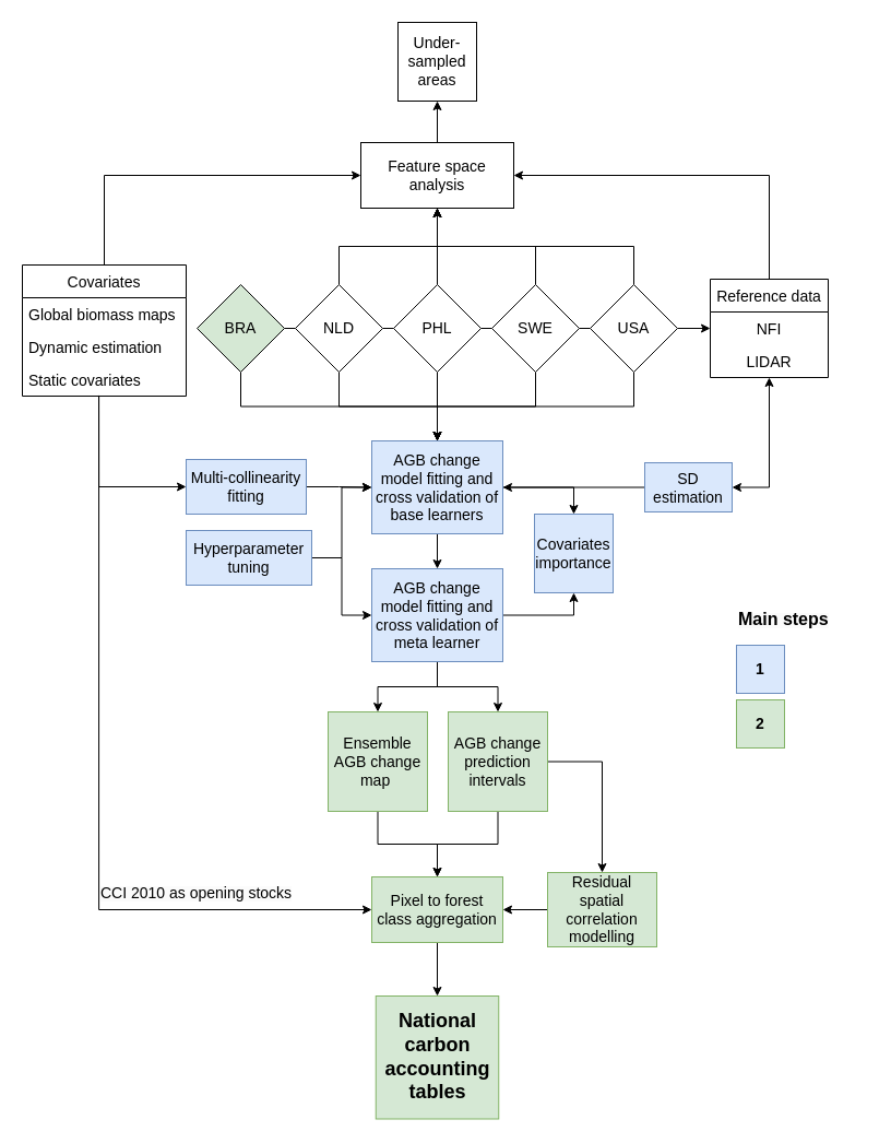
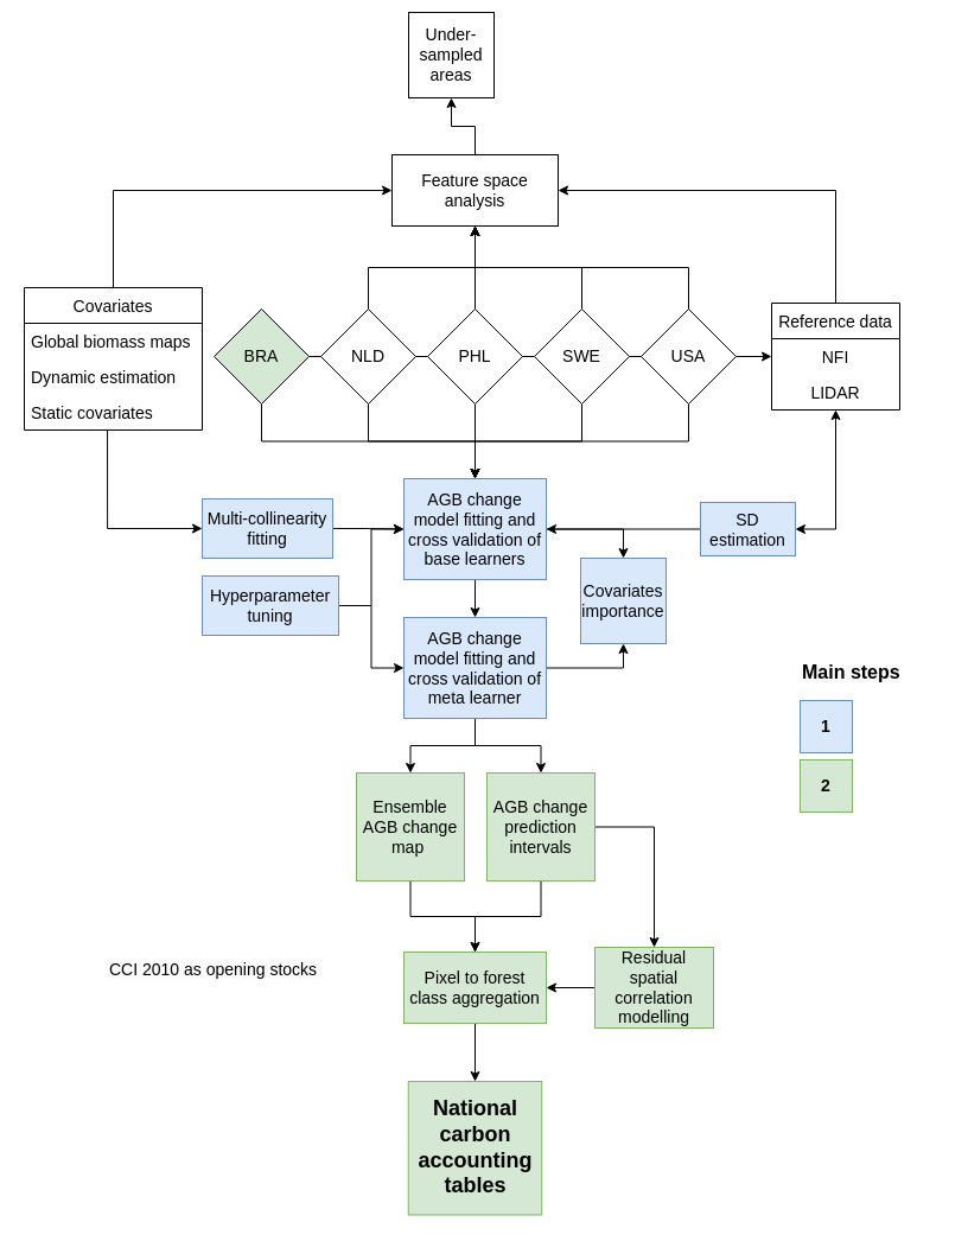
  <mxCell id="0" />
  <mxCell id="1" parent="0" />
  <mxCell id="2" style="edgeStyle=orthogonalEdgeStyle;rounded=0;orthogonalLoop=1;jettySize=auto;html=1;exitX=1;exitY=0.5;exitDx=0;exitDy=0;entryX=0.5;entryY=0;entryDx=0;entryDy=0;fontSize=14;" parent="1" source="4" target="40" edge="1"><mxGeometry relative="1" as="geometry" /></mxCell>
  <mxCell id="3" style="edgeStyle=orthogonalEdgeStyle;rounded=0;orthogonalLoop=1;jettySize=auto;html=1;exitX=0.5;exitY=1;exitDx=0;exitDy=0;entryX=0.5;entryY=0;entryDx=0;entryDy=0;startArrow=none;startFill=0;fontSize=14;" parent="1" source="4" target="57" edge="1"><mxGeometry relative="1" as="geometry" /></mxCell>
  <mxCell id="4" value="AGB change model fitting and cross validation of base learners" style="rounded=0;whiteSpace=wrap;html=1;fontSize=14;" parent="1" vertex="1"><mxGeometry x="340" y="403" width="120" height="85" as="geometry" /></mxCell>
  <mxCell id="5" style="edgeStyle=orthogonalEdgeStyle;rounded=0;orthogonalLoop=1;jettySize=auto;html=1;exitX=0;exitY=0.5;exitDx=0;exitDy=0;entryX=1;entryY=0.5;entryDx=0;entryDy=0;endArrow=classic;endFill=1;fontSize=14;" parent="1" source="6" target="4" edge="1"><mxGeometry relative="1" as="geometry" /></mxCell>
  <mxCell id="6" value="SD estimation" style="rounded=0;whiteSpace=wrap;html=1;fillColor=#dae8fc;strokeColor=#6c8ebf;fontSize=14;" parent="1" vertex="1"><mxGeometry x="590" y="423" width="80" height="45" as="geometry" /></mxCell>
  <mxCell id="7" style="edgeStyle=orthogonalEdgeStyle;rounded=0;orthogonalLoop=1;jettySize=auto;html=1;exitX=0.531;exitY=0.993;exitDx=0;exitDy=0;exitPerimeter=0;startArrow=none;fontSize=14;" parent="1" source="39" edge="1"><mxGeometry relative="1" as="geometry"><mxPoint x="230" y="445" as="targetPoint" /></mxGeometry></mxCell>
  <mxCell id="8" style="edgeStyle=orthogonalEdgeStyle;rounded=0;orthogonalLoop=1;jettySize=auto;html=1;exitX=0.5;exitY=0;exitDx=0;exitDy=0;entryX=0;entryY=0.5;entryDx=0;entryDy=0;startArrow=none;startFill=0;fontSize=14;" parent="1" source="9" target="45" edge="1"><mxGeometry relative="1" as="geometry" /></mxCell>
  <mxCell id="9" value="Covariates" style="swimlane;fontStyle=0;childLayout=stackLayout;horizontal=1;startSize=30;horizontalStack=0;resizeParent=1;resizeParentMax=0;resizeLast=0;collapsible=1;marginBottom=0;fontSize=14;" parent="1" vertex="1"><mxGeometry x="20" y="242" width="150" height="120" as="geometry"><mxRectangle x="20" y="300" width="100" height="30" as="alternateBounds" /></mxGeometry></mxCell>
  <mxCell id="10" value="Global biomass maps" style="text;strokeColor=none;fillColor=none;align=left;verticalAlign=middle;spacingLeft=4;spacingRight=4;overflow=hidden;points=[[0,0.5],[1,0.5]];portConstraint=eastwest;rotatable=0;fontSize=14;" parent="9" vertex="1"><mxGeometry y="30" width="150" height="30" as="geometry" /></mxCell>
  <mxCell id="11" value="Dynamic estimation" style="text;strokeColor=none;fillColor=none;align=left;verticalAlign=middle;spacingLeft=4;spacingRight=4;overflow=hidden;points=[[0,0.5],[1,0.5]];portConstraint=eastwest;rotatable=0;fontSize=14;" parent="9" vertex="1"><mxGeometry y="60" width="150" height="30" as="geometry" /></mxCell>
  <mxCell id="12" value="Static covariates" style="text;strokeColor=none;fillColor=none;align=left;verticalAlign=middle;spacingLeft=4;spacingRight=4;overflow=hidden;points=[[0,0.5],[1,0.5]];portConstraint=eastwest;rotatable=0;fontSize=14;" parent="9" vertex="1"><mxGeometry y="90" width="150" height="30" as="geometry" /></mxCell>
  <mxCell id="13" style="edgeStyle=orthogonalEdgeStyle;rounded=0;orthogonalLoop=1;jettySize=auto;html=1;exitX=0.5;exitY=0;exitDx=0;exitDy=0;entryX=1;entryY=0.5;entryDx=0;entryDy=0;startArrow=none;startFill=0;verticalAlign=top;fontSize=14;" parent="1" source="16" target="45" edge="1"><mxGeometry relative="1" as="geometry" /></mxCell>
  <mxCell id="14" style="edgeStyle=orthogonalEdgeStyle;rounded=0;orthogonalLoop=1;jettySize=auto;html=1;exitX=0.5;exitY=1;exitDx=0;exitDy=0;entryX=1;entryY=0.5;entryDx=0;entryDy=0;endArrow=classic;endFill=1;startArrow=classic;startFill=1;fontSize=14;" parent="1" source="16" target="6" edge="1"><mxGeometry relative="1" as="geometry" /></mxCell>
  <mxCell id="15" style="edgeStyle=orthogonalEdgeStyle;rounded=0;orthogonalLoop=1;jettySize=auto;html=1;exitX=0;exitY=0.5;exitDx=0;exitDy=0;entryX=1;entryY=0.5;entryDx=0;entryDy=0;startArrow=classic;startFill=1;endArrow=none;endFill=0;" parent="1" source="16" target="33" edge="1"><mxGeometry relative="1" as="geometry" /></mxCell>
  <mxCell id="16" value="Reference data" style="swimlane;fontStyle=0;childLayout=stackLayout;horizontal=1;startSize=30;horizontalStack=0;resizeParent=1;resizeParentMax=0;resizeLast=0;collapsible=1;marginBottom=0;fontSize=14;" parent="1" vertex="1"><mxGeometry x="650" y="255" width="108" height="90" as="geometry"><mxRectangle x="350" y="250" width="100" height="30" as="alternateBounds" /></mxGeometry></mxCell>
  <mxCell id="17" value="NFI" style="text;strokeColor=none;fillColor=none;align=center;verticalAlign=middle;spacingLeft=4;spacingRight=4;overflow=hidden;points=[[0,0.5],[1,0.5]];portConstraint=eastwest;rotatable=0;fontSize=14;" parent="16" vertex="1"><mxGeometry y="30" width="108" height="30" as="geometry" /></mxCell>
  <mxCell id="18" value="LIDAR" style="text;strokeColor=none;fillColor=none;align=center;verticalAlign=middle;spacingLeft=4;spacingRight=4;overflow=hidden;points=[[0,0.5],[1,0.5]];portConstraint=eastwest;rotatable=0;fontSize=14;" parent="16" vertex="1"><mxGeometry y="60" width="108" height="30" as="geometry" /></mxCell>
  <mxCell id="19" style="edgeStyle=orthogonalEdgeStyle;rounded=0;orthogonalLoop=1;jettySize=auto;html=1;exitX=1;exitY=0.5;exitDx=0;exitDy=0;entryX=0;entryY=0.5;entryDx=0;entryDy=0;endArrow=none;endFill=0;fontSize=14;" parent="1" source="22" target="26" edge="1"><mxGeometry relative="1" as="geometry" /></mxCell>
  <mxCell id="20" style="edgeStyle=orthogonalEdgeStyle;rounded=0;orthogonalLoop=1;jettySize=auto;html=1;exitX=0.5;exitY=1;exitDx=0;exitDy=0;entryX=0.5;entryY=0;entryDx=0;entryDy=0;fontSize=14;" parent="1" source="22" target="4" edge="1"><mxGeometry relative="1" as="geometry"><mxPoint x="390" y="420" as="targetPoint" /></mxGeometry></mxCell>
  <mxCell id="21" style="edgeStyle=orthogonalEdgeStyle;rounded=0;orthogonalLoop=1;jettySize=auto;html=1;exitX=0.5;exitY=0;exitDx=0;exitDy=0;entryX=0.5;entryY=1;entryDx=0;entryDy=0;startArrow=none;startFill=0;endArrow=classic;endFill=1;" parent="1" source="22" target="45" edge="1"><mxGeometry relative="1" as="geometry" /></mxCell>
  <mxCell id="22" value="NLD" style="rhombus;whiteSpace=wrap;html=1;fontSize=14;" parent="1" vertex="1"><mxGeometry x="270" y="260" width="80" height="80" as="geometry" /></mxCell>
  <mxCell id="23" style="edgeStyle=orthogonalEdgeStyle;rounded=0;orthogonalLoop=1;jettySize=auto;html=1;exitX=1;exitY=0.5;exitDx=0;exitDy=0;entryX=0;entryY=0.5;entryDx=0;entryDy=0;endArrow=none;endFill=0;fontSize=14;" parent="1" source="26" target="30" edge="1"><mxGeometry relative="1" as="geometry" /></mxCell>
  <mxCell id="24" style="edgeStyle=orthogonalEdgeStyle;rounded=0;orthogonalLoop=1;jettySize=auto;html=1;exitX=0.5;exitY=1;exitDx=0;exitDy=0;entryX=0.5;entryY=0;entryDx=0;entryDy=0;fontSize=14;" parent="1" source="26" target="4" edge="1"><mxGeometry relative="1" as="geometry" /></mxCell>
  <mxCell id="25" style="edgeStyle=orthogonalEdgeStyle;rounded=0;orthogonalLoop=1;jettySize=auto;html=1;exitX=0.5;exitY=0;exitDx=0;exitDy=0;entryX=0.5;entryY=1;entryDx=0;entryDy=0;startArrow=none;startFill=0;endArrow=classic;endFill=1;" parent="1" source="26" target="45" edge="1"><mxGeometry relative="1" as="geometry" /></mxCell>
  <mxCell id="26" value="PHL" style="rhombus;whiteSpace=wrap;html=1;fontSize=14;" parent="1" vertex="1"><mxGeometry x="360" y="260" width="80" height="80" as="geometry" /></mxCell>
  <mxCell id="27" style="edgeStyle=orthogonalEdgeStyle;rounded=0;orthogonalLoop=1;jettySize=auto;html=1;exitX=1;exitY=0.5;exitDx=0;exitDy=0;entryX=0;entryY=0.5;entryDx=0;entryDy=0;endArrow=none;endFill=0;fontSize=14;" parent="1" source="30" target="33" edge="1"><mxGeometry relative="1" as="geometry" /></mxCell>
  <mxCell id="28" style="edgeStyle=orthogonalEdgeStyle;rounded=0;orthogonalLoop=1;jettySize=auto;html=1;exitX=0.5;exitY=1;exitDx=0;exitDy=0;entryX=0.5;entryY=0;entryDx=0;entryDy=0;fontSize=14;" parent="1" source="30" target="4" edge="1"><mxGeometry relative="1" as="geometry"><mxPoint x="400" y="400" as="targetPoint" /></mxGeometry></mxCell>
  <mxCell id="29" style="edgeStyle=orthogonalEdgeStyle;rounded=0;orthogonalLoop=1;jettySize=auto;html=1;exitX=0.5;exitY=0;exitDx=0;exitDy=0;entryX=0.5;entryY=1;entryDx=0;entryDy=0;startArrow=none;startFill=0;endArrow=classic;endFill=1;" parent="1" source="30" target="45" edge="1"><mxGeometry relative="1" as="geometry" /></mxCell>
  <mxCell id="30" value="SWE" style="rhombus;whiteSpace=wrap;html=1;fontSize=14;" parent="1" vertex="1"><mxGeometry x="450" y="260" width="80" height="80" as="geometry" /></mxCell>
  <mxCell id="31" style="edgeStyle=orthogonalEdgeStyle;rounded=0;orthogonalLoop=1;jettySize=auto;html=1;exitX=0.5;exitY=1;exitDx=0;exitDy=0;entryX=0.5;entryY=0;entryDx=0;entryDy=0;fontSize=14;" parent="1" source="33" target="4" edge="1"><mxGeometry relative="1" as="geometry"><mxPoint x="400" y="400" as="targetPoint" /></mxGeometry></mxCell>
  <mxCell id="32" style="edgeStyle=orthogonalEdgeStyle;rounded=0;orthogonalLoop=1;jettySize=auto;html=1;exitX=0.5;exitY=0;exitDx=0;exitDy=0;entryX=0.5;entryY=1;entryDx=0;entryDy=0;startArrow=none;startFill=0;endArrow=classic;endFill=1;" parent="1" source="33" target="45" edge="1"><mxGeometry relative="1" as="geometry" /></mxCell>
  <mxCell id="33" value="USA" style="rhombus;whiteSpace=wrap;html=1;fontSize=14;" parent="1" vertex="1"><mxGeometry x="540" y="260" width="80" height="80" as="geometry" /></mxCell>
  <mxCell id="34" style="edgeStyle=orthogonalEdgeStyle;rounded=0;orthogonalLoop=1;jettySize=auto;html=1;exitX=0.5;exitY=1;exitDx=0;exitDy=0;entryX=0.5;entryY=0;entryDx=0;entryDy=0;fontSize=14;" parent="1" source="35" target="43" edge="1"><mxGeometry relative="1" as="geometry" /></mxCell>
  <mxCell id="35" value="&lt;span style=&quot;font-size: 14px;&quot;&gt;Ensemble AGB change map&amp;nbsp;&lt;/span&gt;" style="whiteSpace=wrap;html=1;aspect=fixed;fontSize=14;fillColor=#dae8fc;strokeColor=#6c8ebf;" parent="1" vertex="1"><mxGeometry x="300" y="651" width="91" height="91" as="geometry" /></mxCell>
  <mxCell id="36" value="&lt;font style=&quot;font-size: 18px;&quot;&gt;National carbon accounting tables&lt;/font&gt;" style="whiteSpace=wrap;html=1;aspect=fixed;fontSize=14;fillColor=#d5e8d4;strokeColor=#82b366;fontStyle=1" parent="1" vertex="1"><mxGeometry x="343.75" y="911" width="112.5" height="112.5" as="geometry" /></mxCell>
  <mxCell id="37" style="edgeStyle=orthogonalEdgeStyle;rounded=0;orthogonalLoop=1;jettySize=auto;html=1;exitX=1;exitY=0.5;exitDx=0;exitDy=0;entryX=0;entryY=0.5;entryDx=0;entryDy=0;fontSize=14;" parent="1" source="39" target="4" edge="1"><mxGeometry relative="1" as="geometry" /></mxCell>
  <mxCell id="38" style="edgeStyle=orthogonalEdgeStyle;rounded=0;orthogonalLoop=1;jettySize=auto;html=1;exitX=0;exitY=0.5;exitDx=0;exitDy=0;entryX=0.467;entryY=1;entryDx=0;entryDy=0;entryPerimeter=0;startArrow=classic;startFill=1;endArrow=none;endFill=0;fontSize=14;" parent="1" source="39" target="12" edge="1"><mxGeometry relative="1" as="geometry" /></mxCell>
  <mxCell id="39" value="Multi-collinearity fitting" style="rounded=0;whiteSpace=wrap;html=1;fillColor=#dae8fc;strokeColor=#6c8ebf;fontSize=14;" parent="1" vertex="1"><mxGeometry x="170" y="420" width="110" height="50" as="geometry" /></mxCell>
  <mxCell id="40" value="&lt;span style=&quot;font-size: 14px;&quot;&gt;Covariates importance&lt;/span&gt;" style="whiteSpace=wrap;html=1;aspect=fixed;fontSize=14;fillColor=#dae8fc;strokeColor=#6c8ebf;" parent="1" vertex="1"><mxGeometry x="489" y="470" width="72" height="72" as="geometry" /></mxCell>
  <mxCell id="41" style="edgeStyle=orthogonalEdgeStyle;rounded=0;orthogonalLoop=1;jettySize=auto;html=1;exitX=0.5;exitY=1;exitDx=0;exitDy=0;entryX=0.5;entryY=0;entryDx=0;entryDy=0;fontSize=14;" parent="1" source="43" target="36" edge="1"><mxGeometry relative="1" as="geometry" /></mxCell>
  <mxCell id="42" style="edgeStyle=orthogonalEdgeStyle;rounded=0;orthogonalLoop=1;jettySize=auto;html=1;exitX=1;exitY=0.5;exitDx=0;exitDy=0;entryX=0;entryY=0.5;entryDx=0;entryDy=0;startArrow=classic;startFill=1;endArrow=none;endFill=0;fontSize=14;" parent="1" source="43" target="49" edge="1"><mxGeometry relative="1" as="geometry" /></mxCell>
  <mxCell id="43" value="Pixel to forest class aggregation" style="rounded=0;whiteSpace=wrap;html=1;fillColor=#d5e8d4;strokeColor=#82b366;fontSize=14;" parent="1" vertex="1"><mxGeometry x="340" y="802" width="120" height="60" as="geometry" /></mxCell>
  <mxCell id="44" style="edgeStyle=orthogonalEdgeStyle;rounded=0;orthogonalLoop=1;jettySize=auto;html=1;exitX=0.5;exitY=0;exitDx=0;exitDy=0;entryX=0.5;entryY=1;entryDx=0;entryDy=0;startArrow=none;startFill=0;endArrow=classic;endFill=1;" parent="1" source="45" target="62" edge="1"><mxGeometry relative="1" as="geometry" /></mxCell>
  <mxCell id="45" value="&lt;font style=&quot;font-size: 14px;&quot;&gt;Feature space analysis&lt;/font&gt;" style="rounded=0;whiteSpace=wrap;html=1;fontSize=14;" parent="1" vertex="1"><mxGeometry x="330" y="130" width="140" height="60" as="geometry" /></mxCell>
  <mxCell id="46" style="edgeStyle=orthogonalEdgeStyle;rounded=0;orthogonalLoop=1;jettySize=auto;html=1;exitX=1;exitY=0.5;exitDx=0;exitDy=0;entryX=0;entryY=0.5;entryDx=0;entryDy=0;endArrow=none;endFill=0;fontSize=14;" parent="1" source="48" target="22" edge="1"><mxGeometry relative="1" as="geometry" /></mxCell>
  <mxCell id="47" style="edgeStyle=orthogonalEdgeStyle;rounded=0;orthogonalLoop=1;jettySize=auto;html=1;exitX=0.5;exitY=1;exitDx=0;exitDy=0;entryX=0.5;entryY=0;entryDx=0;entryDy=0;endArrow=classic;endFill=1;fontSize=14;" parent="1" source="48" target="4" edge="1"><mxGeometry relative="1" as="geometry" /></mxCell>
  <mxCell id="48" value="BRA" style="rhombus;whiteSpace=wrap;html=1;fontSize=14;fillColor=#d5e8d4;" parent="1" vertex="1"><mxGeometry x="180" y="260" width="80" height="80" as="geometry" /></mxCell>
  <mxCell id="49" value="Residual spatial correlation modelling" style="rounded=0;whiteSpace=wrap;html=1;fillColor=#d5e8d4;strokeColor=#82b366;fontSize=14;" parent="1" vertex="1"><mxGeometry x="501" y="798" width="100" height="68" as="geometry" /></mxCell>
- <mxCell id="50" style="edgeStyle=orthogonalEdgeStyle;rounded=0;orthogonalLoop=1;jettySize=auto;html=1;exitX=0;exitY=0.5;exitDx=0;exitDy=0;entryX=0.467;entryY=0.981;entryDx=0;entryDy=0;entryPerimeter=0;startArrow=classic;startFill=1;endArrow=none;endFill=0;fontSize=14;" parent="1" source="43" target="12" edge="1"><mxGeometry relative="1" as="geometry"><mxPoint x="220" y="832" as="sourcePoint" /></mxGeometry></mxCell>
  <mxCell id="51" style="edgeStyle=orthogonalEdgeStyle;rounded=0;orthogonalLoop=1;jettySize=auto;html=1;exitX=1;exitY=0.5;exitDx=0;exitDy=0;entryX=0.5;entryY=0;entryDx=0;entryDy=0;fontSize=14;" parent="1" source="53" target="49" edge="1"><mxGeometry relative="1" as="geometry" /></mxCell>
  <mxCell id="52" style="edgeStyle=orthogonalEdgeStyle;rounded=0;orthogonalLoop=1;jettySize=auto;html=1;exitX=0.5;exitY=1;exitDx=0;exitDy=0;entryX=0.5;entryY=0;entryDx=0;entryDy=0;startArrow=none;startFill=0;fontSize=14;" parent="1" source="53" target="43" edge="1"><mxGeometry relative="1" as="geometry" /></mxCell>
  <mxCell id="53" value="&lt;span style=&quot;font-size: 14px;&quot;&gt;AGB change prediction intervals&lt;/span&gt;" style="whiteSpace=wrap;html=1;aspect=fixed;fontSize=14;fillColor=#dae8fc;strokeColor=#6c8ebf;" parent="1" vertex="1"><mxGeometry x="410" y="651" width="91" height="91" as="geometry" /></mxCell>
  <mxCell id="54" style="edgeStyle=orthogonalEdgeStyle;rounded=0;orthogonalLoop=1;jettySize=auto;html=1;exitX=0.5;exitY=1;exitDx=0;exitDy=0;entryX=0.5;entryY=0;entryDx=0;entryDy=0;startArrow=none;startFill=0;endArrow=classic;endFill=1;fontSize=14;" parent="1" source="57" target="35" edge="1"><mxGeometry relative="1" as="geometry" /></mxCell>
  <mxCell id="55" style="edgeStyle=orthogonalEdgeStyle;rounded=0;orthogonalLoop=1;jettySize=auto;html=1;exitX=0.5;exitY=1;exitDx=0;exitDy=0;entryX=0.5;entryY=0;entryDx=0;entryDy=0;startArrow=none;startFill=0;endArrow=classic;endFill=1;fontSize=14;" parent="1" source="57" target="53" edge="1"><mxGeometry relative="1" as="geometry" /></mxCell>
  <mxCell id="56" style="edgeStyle=orthogonalEdgeStyle;rounded=0;orthogonalLoop=1;jettySize=auto;html=1;exitX=1;exitY=0.5;exitDx=0;exitDy=0;entryX=0.5;entryY=1;entryDx=0;entryDy=0;fontSize=14;" parent="1" source="57" target="40" edge="1"><mxGeometry relative="1" as="geometry" /></mxCell>
  <mxCell id="57" value="AGB change model fitting and cross validation of meta learner" style="rounded=0;whiteSpace=wrap;html=1;fillColor=#dae8fc;strokeColor=#6c8ebf;fontSize=14;" parent="1" vertex="1"><mxGeometry x="340" y="520" width="120" height="85" as="geometry" /></mxCell>
  <mxCell id="58" style="edgeStyle=orthogonalEdgeStyle;rounded=0;orthogonalLoop=1;jettySize=auto;html=1;entryX=0;entryY=0.5;entryDx=0;entryDy=0;fontSize=14;" parent="1" source="60" target="4" edge="1"><mxGeometry relative="1" as="geometry" /></mxCell>
  <mxCell id="59" style="edgeStyle=orthogonalEdgeStyle;rounded=0;orthogonalLoop=1;jettySize=auto;html=1;exitX=1;exitY=0.5;exitDx=0;exitDy=0;entryX=0;entryY=0.5;entryDx=0;entryDy=0;fontSize=14;" parent="1" source="60" target="57" edge="1"><mxGeometry relative="1" as="geometry" /></mxCell>
  <mxCell id="60" value="Hyperparameter tuning" style="rounded=0;whiteSpace=wrap;html=1;fillColor=#dae8fc;strokeColor=#6c8ebf;fontSize=14;" parent="1" vertex="1"><mxGeometry x="170" y="485" width="115" height="50" as="geometry" /></mxCell>
  <mxCell id="61" value="AGB change model fitting and cross validation of base learners" style="rounded=0;whiteSpace=wrap;html=1;fillColor=#dae8fc;strokeColor=#6c8ebf;fontSize=14;" parent="1" vertex="1"><mxGeometry x="340" y="403" width="120" height="85" as="geometry" /></mxCell>
- <mxCell id="62" value="&lt;font style=&quot;font-size: 14px;&quot;&gt;Under-sampled areas&lt;/font&gt;" style="whiteSpace=wrap;html=1;aspect=fixed;fontSize=14;" parent="1" vertex="1"><mxGeometry x="364" y="20" width="72" height="72" as="geometry" /></mxCell>
+ <mxCell id="62" value="&lt;font style=&quot;font-size: 14px;&quot;&gt;Under-sampled areas&lt;/font&gt;" style="whiteSpace=wrap;html=1;aspect=fixed;fontSize=14;" parent="1" vertex="1"><mxGeometry x="344" y="10" width="72" height="72" as="geometry" /></mxCell>
  <mxCell id="63" value="&lt;span style=&quot;font-size: 14px;&quot;&gt;Covariates importance&lt;/span&gt;" style="whiteSpace=wrap;html=1;aspect=fixed;fontSize=14;fillColor=#dae8fc;strokeColor=#6c8ebf;" parent="1" vertex="1"><mxGeometry x="489" y="470" width="72" height="72" as="geometry" /></mxCell>
  <mxCell id="64" value="&lt;span style=&quot;font-size: 14px;&quot;&gt;Ensemble AGB change map&amp;nbsp;&lt;/span&gt;" style="whiteSpace=wrap;html=1;aspect=fixed;fontSize=14;fillColor=#d5e8d4;strokeColor=#82b366;" parent="1" vertex="1"><mxGeometry x="300" y="651" width="91" height="91" as="geometry" /></mxCell>
  <mxCell id="65" value="&lt;span style=&quot;font-size: 14px;&quot;&gt;AGB change prediction intervals&lt;/span&gt;" style="whiteSpace=wrap;html=1;aspect=fixed;fontSize=14;fillColor=#d5e8d4;strokeColor=#82b366;" parent="1" vertex="1"><mxGeometry x="410" y="651" width="91" height="91" as="geometry" /></mxCell>
  <mxCell id="66" value="&lt;span style=&quot;border-color: var(--border-color); color: rgb(0, 0, 0); font-family: Helvetica; font-style: normal; font-variant-ligatures: normal; font-variant-caps: normal; letter-spacing: normal; orphans: 2; text-align: center; text-indent: 0px; text-transform: none; widows: 2; word-spacing: 0px; -webkit-text-stroke-width: 0px; background-color: rgb(251, 251, 251); text-decoration-thickness: initial; text-decoration-style: initial; text-decoration-color: initial;&quot;&gt;&lt;b style=&quot;&quot;&gt;&lt;font style=&quot;font-size: 16px;&quot;&gt;Main steps&lt;/font&gt;&lt;/b&gt;&lt;/span&gt;" style="text;whiteSpace=wrap;html=1;" parent="1" vertex="1"><mxGeometry x="674" y="550" width="120" height="40" as="geometry" /></mxCell>
  <mxCell id="67" value="&lt;font style=&quot;font-size: 14px;&quot;&gt;&lt;b&gt;1&lt;/b&gt;&lt;/font&gt;" style="whiteSpace=wrap;html=1;aspect=fixed;fontSize=14;fillColor=#dae8fc;strokeColor=#6c8ebf;" parent="1" vertex="1"><mxGeometry x="674" y="590" width="44" height="44" as="geometry" /></mxCell>
  <mxCell id="68" value="&lt;font style=&quot;font-size: 14px;&quot;&gt;&lt;b&gt;2&lt;/b&gt;&lt;/font&gt;" style="whiteSpace=wrap;html=1;aspect=fixed;fontSize=14;fillColor=#d5e8d4;strokeColor=#82b366;" parent="1" vertex="1"><mxGeometry x="674" y="640" width="44" height="44" as="geometry" /></mxCell>
  <mxCell id="69" value="&lt;span style=&quot;color: rgb(0, 0, 0); font-family: Helvetica; font-style: normal; font-variant-ligatures: normal; font-variant-caps: normal; font-weight: 400; letter-spacing: normal; orphans: 2; text-align: center; text-indent: 0px; text-transform: none; widows: 2; word-spacing: 0px; -webkit-text-stroke-width: 0px; background-color: rgb(251, 251, 251); text-decoration-thickness: initial; text-decoration-style: initial; text-decoration-color: initial; float: none; display: inline !important;&quot;&gt;&lt;font style=&quot;font-size: 14px;&quot;&gt;CCI 2010 as opening stocks&lt;/font&gt;&lt;/span&gt;" style="text;whiteSpace=wrap;html=1;" vertex="1" parent="1"><mxGeometry x="90" y="802" width="180" height="38" as="geometry" /></mxCell>
